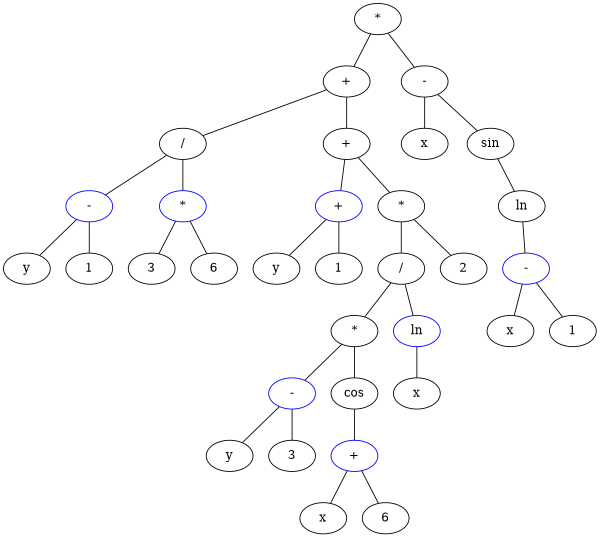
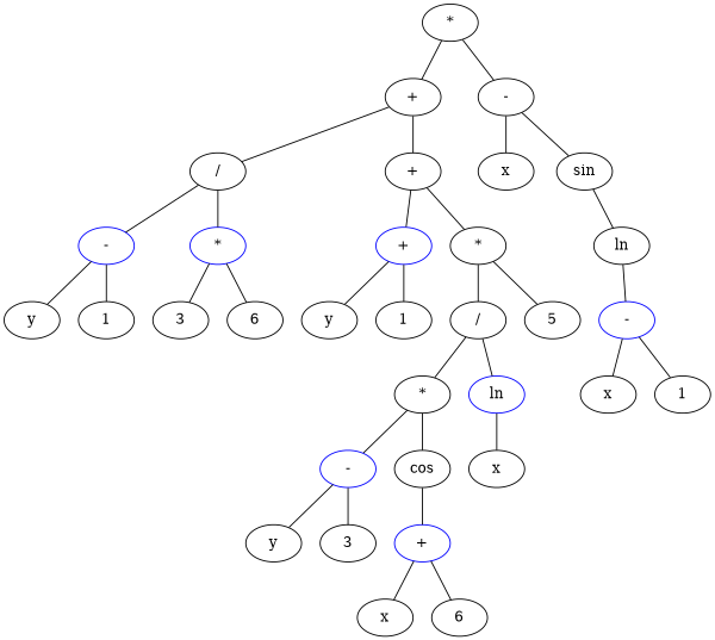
  graph {
    node [color=black]
    n1 [label=y]
    n2 [color=blue label="-"]
    n3 [label=1]
    n4 [label="/"]
    n5 [color=blue label="*"]
    n6 [label=3]
    n7 [label=6]
    n8 [label="+"]
    n9 [label="+"]
    n10 [label=y]
    n11 [color=blue label="+"]
    n12 [label=1]
    n13 [label="*"]
    n14 [label=y]
    n15 [color=blue label="-"]
    n16 [label=3]
    n17 [label="*"]
    n18 [label=cos]
    n19 [color=blue label="+"]
    n20 [label=x]
    n21 [label=6]
    n22 [label="/"]
    n23 [color=blue label=ln]
    n24 [label=x]
-   n25 [label=2]
+   n25 [label=5]
    n26 [label="*"]
    n27 [label="-"]
    n28 [label=x]
    n29 [label=sin]
    n30 [label=ln]
    n31 [color=blue label="-"]
    n32 [label=x]
    n33 [label=1]
    n2 -- n1
    n2 -- n3
    n4 -- n2
    n4 -- n5
    n5 -- n6
    n5 -- n7
    n8 -- n4
    n8 -- n9
    n9 -- n11
    n9 -- n13
    n11 -- n10
    n11 -- n12
    n13 -- n22
    n13 -- n25
    n15 -- n14
    n15 -- n16
    n17 -- n15
    n17 -- n18
    n18 -- n19
    n19 -- n20
    n19 -- n21
    n22 -- n17
    n22 -- n23
    n23 -- n24
    n26 -- n8
    n26 -- n27
    n27 -- n28
    n27 -- n29
    n29 -- n30
    n30 -- n31
    n31 -- n32
    n31 -- n33
  }
